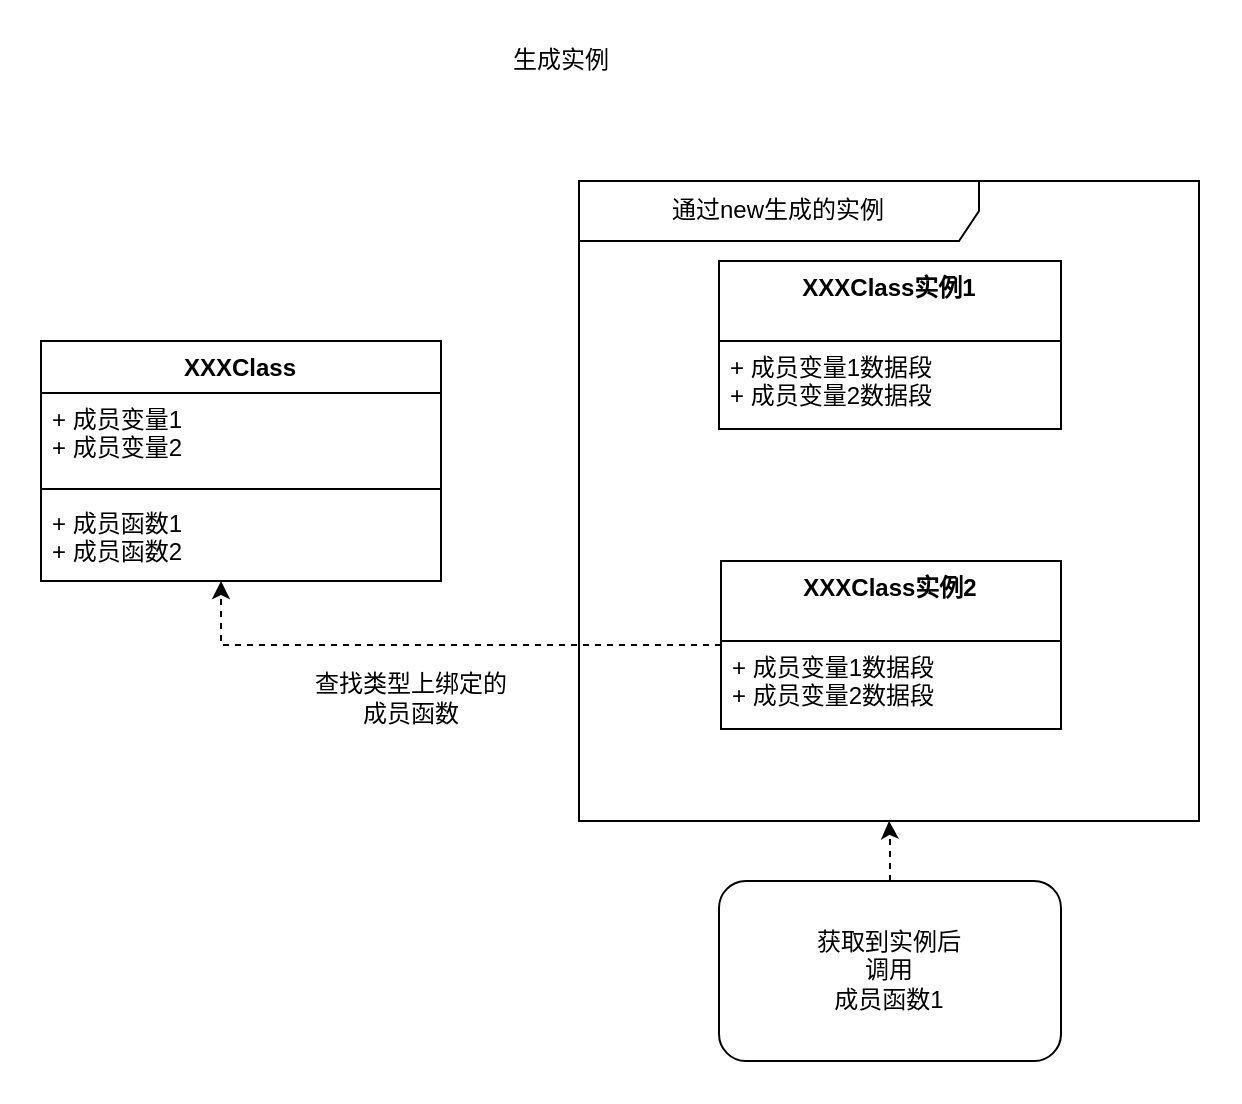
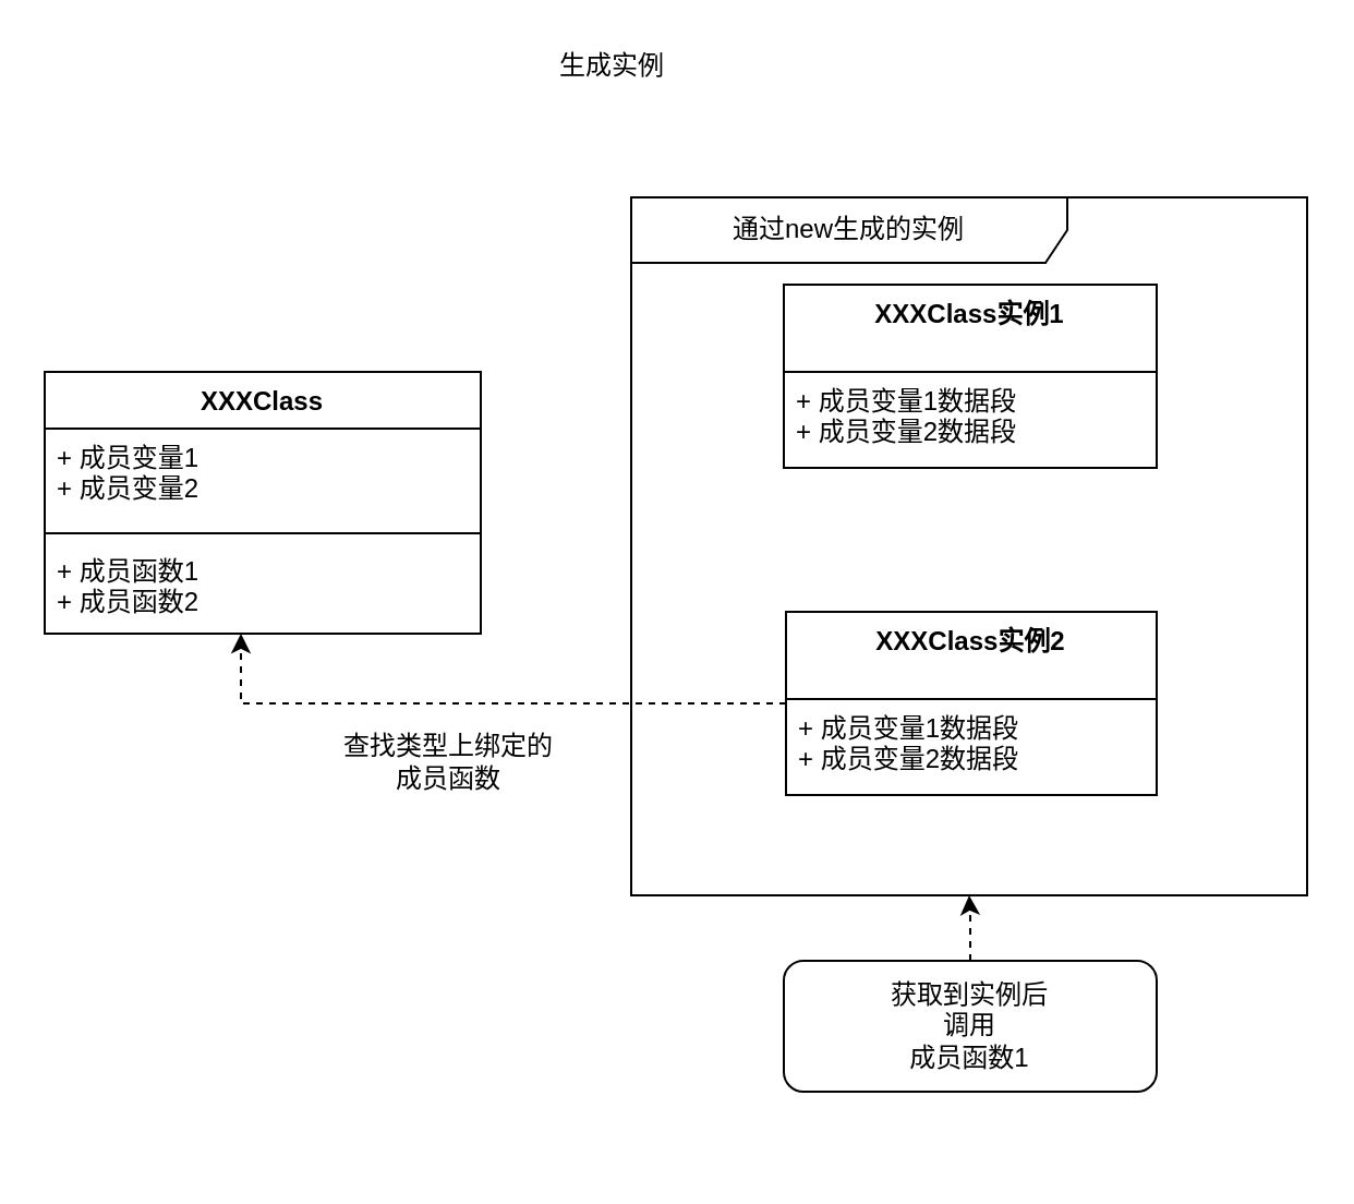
  <mxCell id="0" />
  <mxCell id="1" parent="0" />
  <mxCell id="2" value="通过new生成的实例" style="shape=umlFrame;whiteSpace=wrap;html=1;width=200;height=30;" vertex="1" parent="1"><mxGeometry x="289" y="90" width="310" height="320" as="geometry" /></mxCell>
  <mxCell id="3" value="XXXClass" style="swimlane;fontStyle=1;align=center;verticalAlign=top;childLayout=stackLayout;horizontal=1;startSize=26;horizontalStack=0;resizeParent=1;resizeParentMax=0;resizeLast=0;collapsible=1;marginBottom=0;" vertex="1" parent="1"><mxGeometry x="20" y="170" width="200" height="120" as="geometry" /></mxCell>
  <mxCell id="4" value="+ 成员变量1&#10;+ 成员变量2" style="text;strokeColor=none;fillColor=none;align=left;verticalAlign=top;spacingLeft=4;spacingRight=4;overflow=hidden;rotatable=0;points=[[0,0.5],[1,0.5]];portConstraint=eastwest;" vertex="1" parent="3"><mxGeometry y="26" width="200" height="44" as="geometry" /></mxCell>
  <mxCell id="5" value="" style="line;strokeWidth=1;fillColor=none;align=left;verticalAlign=middle;spacingTop=-1;spacingLeft=3;spacingRight=3;rotatable=0;labelPosition=right;points=[];portConstraint=eastwest;" vertex="1" parent="3"><mxGeometry y="70" width="200" height="8" as="geometry" /></mxCell>
  <mxCell id="6" value="+ 成员函数1&#10;+ 成员函数2" style="text;strokeColor=none;fillColor=none;align=left;verticalAlign=top;spacingLeft=4;spacingRight=4;overflow=hidden;rotatable=0;points=[[0,0.5],[1,0.5]];portConstraint=eastwest;" vertex="1" parent="3"><mxGeometry y="78" width="200" height="42" as="geometry" /></mxCell>
  <mxCell id="7" value="生成实例" style="text;html=1;align=center;verticalAlign=middle;resizable=0;points=[];autosize=1;strokeColor=none;fillColor=none;" vertex="1" parent="1"><mxGeometry x="250" y="20" width="60" height="20" as="geometry" /></mxCell>
  <mxCell id="8" value="XXXClass实例1" style="swimlane;fontStyle=1;align=center;verticalAlign=top;childLayout=stackLayout;horizontal=1;startSize=40;horizontalStack=0;resizeParent=1;resizeParentMax=0;resizeLast=0;collapsible=1;marginBottom=0;" vertex="1" parent="1"><mxGeometry x="359" y="130" width="171" height="84" as="geometry" /></mxCell>
  <mxCell id="9" value="+ 成员变量1数据段&#10;+ 成员变量2数据段" style="text;strokeColor=none;fillColor=none;align=left;verticalAlign=top;spacingLeft=4;spacingRight=4;overflow=hidden;rotatable=0;points=[[0,0.5],[1,0.5]];portConstraint=eastwest;" vertex="1" parent="8"><mxGeometry y="40" width="171" height="44" as="geometry" /></mxCell>
  <mxCell id="10" style="edgeStyle=orthogonalEdgeStyle;rounded=0;orthogonalLoop=1;jettySize=auto;html=1;dashed=1;" edge="1" parent="1" source="11" target="3"><mxGeometry relative="1" as="geometry"><Array as="points"><mxPoint x="110" y="322" /></Array></mxGeometry></mxCell>
  <mxCell id="11" value="XXXClass实例2" style="swimlane;fontStyle=1;align=center;verticalAlign=top;childLayout=stackLayout;horizontal=1;startSize=40;horizontalStack=0;resizeParent=1;resizeParentMax=0;resizeLast=0;collapsible=1;marginBottom=0;" vertex="1" parent="1"><mxGeometry x="360" y="280" width="170" height="84" as="geometry" /></mxCell>
  <mxCell id="12" value="+ 成员变量1数据段&#10;+ 成员变量2数据段" style="text;strokeColor=none;fillColor=none;align=left;verticalAlign=top;spacingLeft=4;spacingRight=4;overflow=hidden;rotatable=0;points=[[0,0.5],[1,0.5]];portConstraint=eastwest;" vertex="1" parent="11"><mxGeometry y="40" width="170" height="44" as="geometry" /></mxCell>
  <mxCell id="13" style="edgeStyle=orthogonalEdgeStyle;rounded=0;orthogonalLoop=1;jettySize=auto;html=1;dashed=1;" edge="1" parent="1" source="14" target="2"><mxGeometry relative="1" as="geometry" /></mxCell>
- <mxCell id="14" value="获取到实例后&lt;br&gt;调用&lt;br&gt;成员函数1" style="rounded=1;whiteSpace=wrap;html=1;" vertex="1" parent="1"><mxGeometry x="359" y="440" width="171" height="90" as="geometry" /></mxCell>
+ <mxCell id="14" value="获取到实例后&lt;br&gt;调用&lt;br&gt;成员函数1" style="rounded=1;whiteSpace=wrap;html=1;" vertex="1" parent="1"><mxGeometry x="359" y="440" width="171" height="60" as="geometry" /></mxCell>
  <mxCell id="15" value="查找类型上绑定的&lt;br&gt;成员函数" style="text;html=1;align=center;verticalAlign=middle;resizable=0;points=[];autosize=1;strokeColor=none;fillColor=none;" vertex="1" parent="1"><mxGeometry x="150" y="334" width="110" height="30" as="geometry" /></mxCell>
